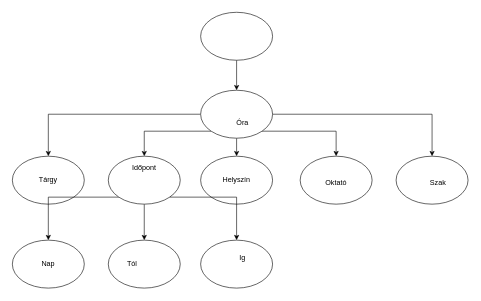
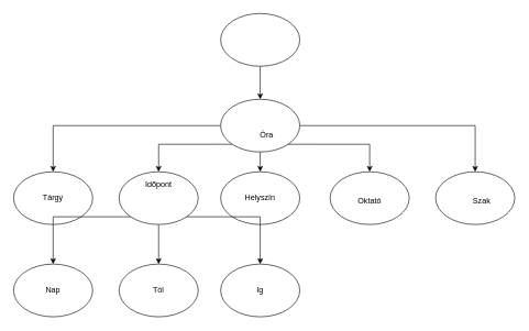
  <mxCell id="0" />
  <mxCell id="1" parent="0" />
  <mxCell id="2" style="edgeStyle=orthogonalEdgeStyle;rounded=0;orthogonalLoop=1;jettySize=auto;html=1;exitX=0.5;exitY=1;exitDx=0;exitDy=0;entryX=0.5;entryY=0;entryDx=0;entryDy=0;" edge="1" parent="1" source="3" target="9"><mxGeometry relative="1" as="geometry" /></mxCell>
  <mxCell id="3" value="" style="ellipse;whiteSpace=wrap;html=1;" vertex="1" parent="1"><mxGeometry x="334" y="20" width="120" height="80" as="geometry" /></mxCell>
  <mxCell id="4" style="edgeStyle=orthogonalEdgeStyle;rounded=0;orthogonalLoop=1;jettySize=auto;html=1;exitX=1;exitY=0.5;exitDx=0;exitDy=0;entryX=0.5;entryY=0;entryDx=0;entryDy=0;" edge="1" parent="1" source="9" target="18"><mxGeometry relative="1" as="geometry" /></mxCell>
  <mxCell id="5" style="edgeStyle=orthogonalEdgeStyle;rounded=0;orthogonalLoop=1;jettySize=auto;html=1;exitX=1;exitY=1;exitDx=0;exitDy=0;entryX=0.5;entryY=0;entryDx=0;entryDy=0;" edge="1" parent="1" source="9" target="17"><mxGeometry relative="1" as="geometry" /></mxCell>
  <mxCell id="6" style="edgeStyle=orthogonalEdgeStyle;rounded=0;orthogonalLoop=1;jettySize=auto;html=1;exitX=0.5;exitY=1;exitDx=0;exitDy=0;entryX=0.5;entryY=0;entryDx=0;entryDy=0;" edge="1" parent="1" source="9" target="15"><mxGeometry relative="1" as="geometry" /></mxCell>
  <mxCell id="7" style="edgeStyle=orthogonalEdgeStyle;rounded=0;orthogonalLoop=1;jettySize=auto;html=1;exitX=0;exitY=1;exitDx=0;exitDy=0;entryX=0.5;entryY=0;entryDx=0;entryDy=0;" edge="1" parent="1" source="9" target="14"><mxGeometry relative="1" as="geometry" /></mxCell>
  <mxCell id="8" style="edgeStyle=orthogonalEdgeStyle;rounded=0;orthogonalLoop=1;jettySize=auto;html=1;exitX=0;exitY=0.5;exitDx=0;exitDy=0;entryX=0.5;entryY=0;entryDx=0;entryDy=0;" edge="1" parent="1" source="9" target="11"><mxGeometry relative="1" as="geometry" /></mxCell>
  <mxCell id="9" value="" style="ellipse;whiteSpace=wrap;html=1;" vertex="1" parent="1"><mxGeometry x="334" y="150" width="120" height="80" as="geometry" /></mxCell>
  <mxCell id="10" value="Óra" style="text;html=1;align=center;verticalAlign=middle;whiteSpace=wrap;rounded=0;" vertex="1" parent="1"><mxGeometry x="374" y="190" width="60" height="30" as="geometry" /></mxCell>
  <mxCell id="11" value="" style="ellipse;whiteSpace=wrap;html=1;" vertex="1" parent="1"><mxGeometry x="20" y="260" width="120" height="80" as="geometry" /></mxCell>
  <mxCell id="12" style="edgeStyle=orthogonalEdgeStyle;rounded=0;orthogonalLoop=1;jettySize=auto;html=1;exitX=0;exitY=1;exitDx=0;exitDy=0;entryX=0.5;entryY=0;entryDx=0;entryDy=0;" edge="1" parent="1" source="14" target="24"><mxGeometry relative="1" as="geometry" /></mxCell>
  <mxCell id="13" style="edgeStyle=orthogonalEdgeStyle;rounded=0;orthogonalLoop=1;jettySize=auto;html=1;exitX=0.5;exitY=1;exitDx=0;exitDy=0;entryX=0.5;entryY=0;entryDx=0;entryDy=0;" edge="1" parent="1" source="14" target="25"><mxGeometry relative="1" as="geometry" /></mxCell>
  <mxCell id="14" value="" style="ellipse;whiteSpace=wrap;html=1;" vertex="1" parent="1"><mxGeometry x="180" y="260" width="120" height="80" as="geometry" /></mxCell>
  <mxCell id="15" value="" style="ellipse;whiteSpace=wrap;html=1;" vertex="1" parent="1"><mxGeometry x="334" y="260" width="120" height="80" as="geometry" /></mxCell>
  <mxCell id="16" style="edgeStyle=orthogonalEdgeStyle;rounded=0;orthogonalLoop=1;jettySize=auto;html=1;exitX=1;exitY=1;exitDx=0;exitDy=0;entryX=0.5;entryY=0;entryDx=0;entryDy=0;" edge="1" parent="1" source="14" target="26"><mxGeometry relative="1" as="geometry" /></mxCell>
  <mxCell id="17" value="" style="ellipse;whiteSpace=wrap;html=1;" vertex="1" parent="1"><mxGeometry x="500" y="260" width="120" height="80" as="geometry" /></mxCell>
  <mxCell id="18" value="" style="ellipse;whiteSpace=wrap;html=1;" vertex="1" parent="1"><mxGeometry x="660" y="260" width="120" height="80" as="geometry" /></mxCell>
  <mxCell id="19" value="Tárgy" style="text;html=1;align=center;verticalAlign=middle;whiteSpace=wrap;rounded=0;" vertex="1" parent="1"><mxGeometry x="50" y="285" width="60" height="30" as="geometry" /></mxCell>
  <mxCell id="20" value="Időpont" style="text;html=1;align=center;verticalAlign=middle;whiteSpace=wrap;rounded=0;" vertex="1" parent="1"><mxGeometry x="210" y="265" width="60" height="30" as="geometry" /></mxCell>
  <mxCell id="21" value="Helyszín" style="text;html=1;align=center;verticalAlign=middle;whiteSpace=wrap;rounded=0;" vertex="1" parent="1"><mxGeometry x="364" y="285" width="60" height="30" as="geometry" /></mxCell>
  <mxCell id="22" value="Oktató" style="text;html=1;align=center;verticalAlign=middle;whiteSpace=wrap;rounded=0;" vertex="1" parent="1"><mxGeometry x="530" y="290" width="60" height="30" as="geometry" /></mxCell>
  <mxCell id="23" value="Szak" style="text;html=1;align=center;verticalAlign=middle;whiteSpace=wrap;rounded=0;" vertex="1" parent="1"><mxGeometry x="700" y="290" width="60" height="30" as="geometry" /></mxCell>
  <mxCell id="24" value="" style="ellipse;whiteSpace=wrap;html=1;" vertex="1" parent="1"><mxGeometry x="20" y="400" width="120" height="80" as="geometry" /></mxCell>
  <mxCell id="25" value="" style="ellipse;whiteSpace=wrap;html=1;" vertex="1" parent="1"><mxGeometry x="180" y="400" width="120" height="80" as="geometry" /></mxCell>
  <mxCell id="26" value="" style="ellipse;whiteSpace=wrap;html=1;" vertex="1" parent="1"><mxGeometry x="334" y="400" width="120" height="80" as="geometry" /></mxCell>
  <mxCell id="27" value="Nap" style="text;html=1;align=center;verticalAlign=middle;whiteSpace=wrap;rounded=0;" vertex="1" parent="1"><mxGeometry x="50" y="425" width="60" height="30" as="geometry" /></mxCell>
- <mxCell id="28" value="Tól" style="text;html=1;align=center;verticalAlign=middle;whiteSpace=wrap;rounded=0;" vertex="1" parent="1"><mxGeometry x="190" y="425" width="60" height="30" as="geometry" /></mxCell>
- <mxCell id="29" value="Ig" style="text;html=1;align=center;verticalAlign=middle;whiteSpace=wrap;rounded=0;" vertex="1" parent="1"><mxGeometry x="374" y="415" width="60" height="30" as="geometry" /></mxCell>
+ <mxCell id="28" value="Tól" style="text;html=1;align=center;verticalAlign=middle;whiteSpace=wrap;rounded=0;" vertex="1" parent="1"><mxGeometry x="210" y="425" width="60" height="30" as="geometry" /></mxCell>
+ <mxCell id="29" value="Ig" style="text;html=1;align=center;verticalAlign=middle;whiteSpace=wrap;rounded=0;" vertex="1" parent="1"><mxGeometry x="364" y="425" width="60" height="30" as="geometry" /></mxCell>
